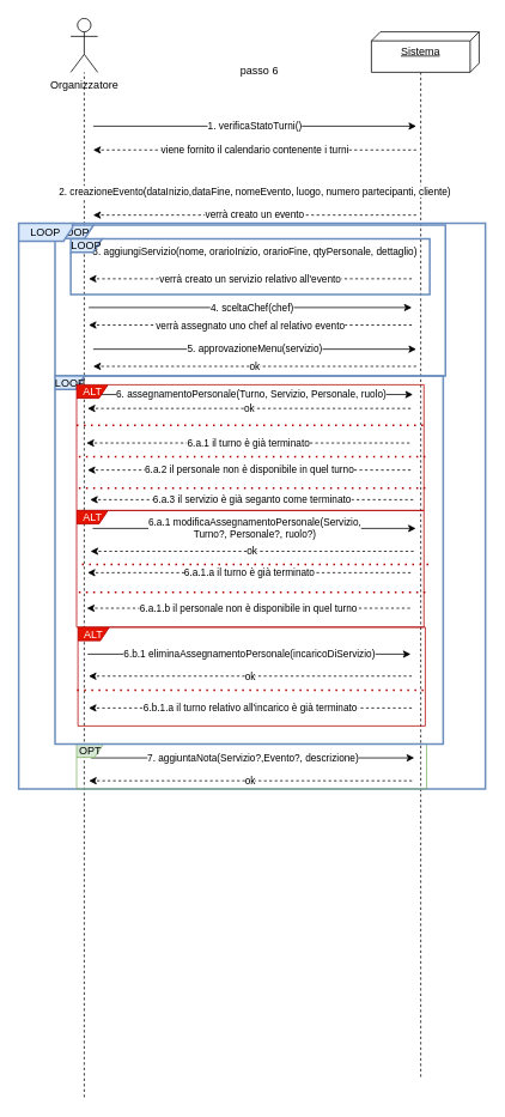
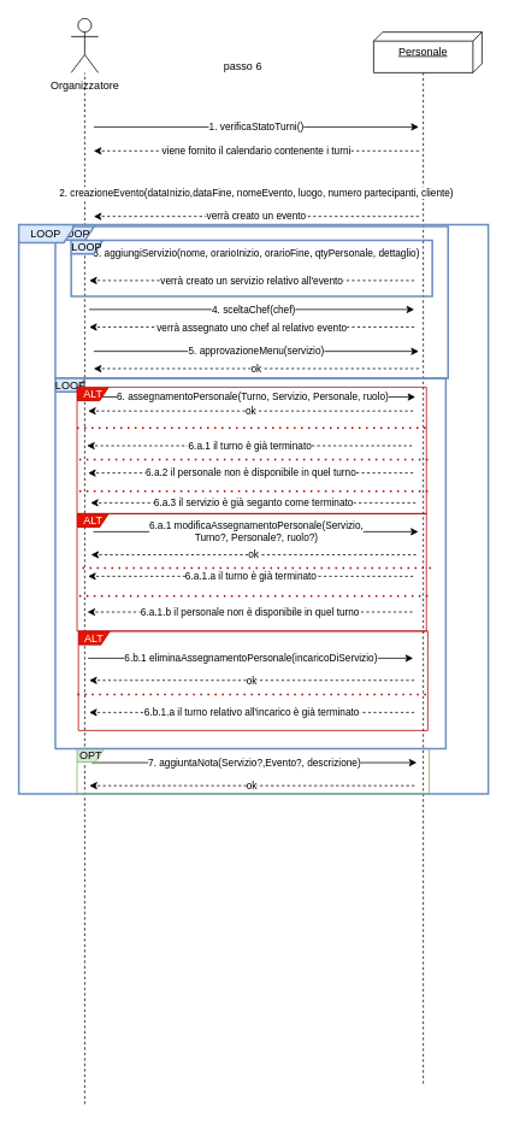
  <mxCell id="0" />
  <mxCell id="1" parent="0" />
  <mxCell id="2" value="Organizzatore" style="shape=umlActor;verticalLabelPosition=bottom;verticalAlign=top;html=1;outlineConnect=0;" parent="1" vertex="1"><mxGeometry x="78" y="20" width="30" height="60" as="geometry" /></mxCell>
  <mxCell id="3" value="" style="endArrow=none;dashed=1;html=1;rounded=0;entryX=0;entryY=0;entryDx=45;entryDy=65;entryPerimeter=0;" parent="1" edge="1"><mxGeometry width="50" height="50" relative="1" as="geometry"><mxPoint x="468" y="1198.87" as="sourcePoint" /><mxPoint x="468" y="80" as="targetPoint" /></mxGeometry></mxCell>
- <mxCell id="4" value="Sistema" style="verticalAlign=top;align=center;spacingTop=8;spacingLeft=2;spacingRight=12;shape=cube;size=10;direction=south;fontStyle=4;html=1;whiteSpace=wrap;" parent="1" vertex="1"><mxGeometry x="413" y="35" width="120" height="45" as="geometry" /></mxCell>
+ <mxCell id="4" value="Personale" style="verticalAlign=top;align=center;spacingTop=8;spacingLeft=2;spacingRight=12;shape=cube;size=10;direction=south;fontStyle=4;html=1;whiteSpace=wrap;" parent="1" vertex="1"><mxGeometry x="413" y="35" width="120" height="45" as="geometry" /></mxCell>
  <mxCell id="5" value="" style="endArrow=none;dashed=1;html=1;rounded=0;" parent="1" edge="1"><mxGeometry width="50" height="50" relative="1" as="geometry"><mxPoint x="93" y="1221.478" as="sourcePoint" /><mxPoint x="93" y="80" as="targetPoint" /></mxGeometry></mxCell>
  <mxCell id="6" value="1. verificaStatoTurni()" style="endArrow=classic;html=1;rounded=0;" parent="1" edge="1"><mxGeometry width="50" height="50" relative="1" as="geometry"><mxPoint x="103" y="140" as="sourcePoint" /><mxPoint x="463" y="140" as="targetPoint" /></mxGeometry></mxCell>
  <mxCell id="7" value="viene fornito il calendario contenente i turni" style="endArrow=classic;html=1;rounded=0;dashed=1;" parent="1" edge="1"><mxGeometry width="50" height="50" relative="1" as="geometry"><mxPoint x="463" y="166.52" as="sourcePoint" /><mxPoint x="103" y="166.52" as="targetPoint" /></mxGeometry></mxCell>
  <mxCell id="8" value="2. creazioneEvento(dataInizio,dataFine, nomeEvento, luogo,&amp;nbsp;numero partecipanti, cliente)" style="endArrow=classic;html=1;rounded=0;" parent="1" edge="1"><mxGeometry width="50" height="50" relative="1" as="geometry"><mxPoint x="103" y="212.53" as="sourcePoint" /><mxPoint x="463" y="212.53" as="targetPoint" /></mxGeometry></mxCell>
  <mxCell id="9" value="verrà creato un evento" style="endArrow=classic;html=1;rounded=0;dashed=1;" parent="1" edge="1"><mxGeometry width="50" height="50" relative="1" as="geometry"><mxPoint x="463" y="239.05" as="sourcePoint" /><mxPoint x="103" y="239.05" as="targetPoint" /></mxGeometry></mxCell>
  <mxCell id="10" value="3. aggiungiServizio(nome, orarioInizio, orarioFine, qtyPersonale, dettaglio)" style="endArrow=classic;html=1;rounded=0;" parent="1" edge="1"><mxGeometry width="50" height="50" relative="1" as="geometry"><mxPoint x="103" y="279.52" as="sourcePoint" /><mxPoint x="463" y="279.52" as="targetPoint" /></mxGeometry></mxCell>
  <mxCell id="11" value="verrà creato un servizio relativo all'evento" style="endArrow=classic;html=1;rounded=0;dashed=1;" parent="1" edge="1"><mxGeometry width="50" height="50" relative="1" as="geometry"><mxPoint x="458" y="310" as="sourcePoint" /><mxPoint x="98" y="310" as="targetPoint" /></mxGeometry></mxCell>
  <mxCell id="12" value="LOOP" style="shape=umlFrame;whiteSpace=wrap;html=1;pointerEvents=0;fillColor=#dae8fc;strokeColor=#6c8ebf;width=35;height=15;strokeWidth=2;" parent="1" vertex="1"><mxGeometry x="78" y="265.5" width="400" height="62" as="geometry" /></mxCell>
  <mxCell id="13" value="4. sceltaChef(chef)" style="endArrow=classic;html=1;rounded=0;" parent="1" edge="1"><mxGeometry x="0.011" width="50" height="50" relative="1" as="geometry"><mxPoint x="98" y="342" as="sourcePoint" /><mxPoint x="458" y="342" as="targetPoint" /><mxPoint as="offset" /></mxGeometry></mxCell>
  <mxCell id="14" value="verrà assegnato uno chef al relativo evento" style="endArrow=classic;html=1;rounded=0;dashed=1;" parent="1" edge="1"><mxGeometry width="50" height="50" relative="1" as="geometry"><mxPoint x="458" y="361.5" as="sourcePoint" /><mxPoint x="98" y="361.5" as="targetPoint" /></mxGeometry></mxCell>
  <mxCell id="15" value="LOOP" style="shape=umlFrame;whiteSpace=wrap;html=1;pointerEvents=0;fillColor=#dae8fc;strokeColor=#6c8ebf;width=43;height=15;strokeWidth=2;" parent="1" vertex="1"><mxGeometry x="60.5" y="250" width="435" height="168" as="geometry" /></mxCell>
  <mxCell id="16" value="6. assegnamentoPersonale(Turno, Servizio, Personale, ruolo)" style="endArrow=classic;html=1;rounded=0;" parent="1" edge="1"><mxGeometry width="50" height="50" relative="1" as="geometry"><mxPoint x="99.25" y="438.91" as="sourcePoint" /><mxPoint x="459.25" y="438.91" as="targetPoint" /><mxPoint as="offset" /></mxGeometry></mxCell>
  <mxCell id="17" value="ok" style="endArrow=classic;html=1;rounded=0;dashed=1;" parent="1" edge="1"><mxGeometry width="50" height="50" relative="1" as="geometry"><mxPoint x="456.75" y="454.39" as="sourcePoint" /><mxPoint x="96.75" y="454.39" as="targetPoint" /></mxGeometry></mxCell>
  <mxCell id="18" value="7. aggiuntaNota(Servizio?,Evento?, descrizione)" style="endArrow=classic;html=1;rounded=0;" parent="1" edge="1"><mxGeometry width="50" height="50" relative="1" as="geometry"><mxPoint x="100.75" y="843.57" as="sourcePoint" /><mxPoint x="460.75" y="843.57" as="targetPoint" /><mxPoint as="offset" /></mxGeometry></mxCell>
  <mxCell id="19" value="ok" style="endArrow=classic;html=1;rounded=0;dashed=1;" parent="1" edge="1"><mxGeometry width="50" height="50" relative="1" as="geometry"><mxPoint x="458.25" y="869.05" as="sourcePoint" /><mxPoint x="98.25" y="869.05" as="targetPoint" /></mxGeometry></mxCell>
  <mxCell id="20" value="LOOP" style="shape=umlFrame;whiteSpace=wrap;html=1;pointerEvents=0;fillColor=#dae8fc;strokeColor=#6c8ebf;width=60;height=20;strokeWidth=2;" parent="1" vertex="1"><mxGeometry x="20" y="248" width="520" height="630" as="geometry" /></mxCell>
  <mxCell id="21" value="OPT" style="shape=umlFrame;whiteSpace=wrap;html=1;pointerEvents=0;fillColor=#d5e8d4;strokeColor=#82b366;width=30;height=15;" parent="1" vertex="1"><mxGeometry x="84.5" y="828" width="390" height="50" as="geometry" /></mxCell>
- <mxCell id="22" value="passo 6" style="text;html=1;align=center;verticalAlign=middle;resizable=0;points=[];autosize=1;strokeColor=none;fillColor=none;" parent="1" vertex="1"><mxGeometry x="253" y="63" width="70" height="30" as="geometry" /></mxCell>
+ <mxCell id="22" value="passo 6" style="text;html=1;align=center;verticalAlign=middle;resizable=0;points=[];autosize=1;strokeColor=none;fillColor=none;" parent="1" vertex="1"><mxGeometry x="233" y="58" width="70" height="30" as="geometry" /></mxCell>
  <mxCell id="23" value="LOOP" style="shape=umlFrame;whiteSpace=wrap;html=1;pointerEvents=0;fillColor=#dae8fc;strokeColor=#6c8ebf;width=33;height=15;strokeWidth=2;" parent="1" vertex="1"><mxGeometry x="60.5" y="418" width="432.5" height="410" as="geometry" /></mxCell>
  <mxCell id="24" value="6.a.1 modificaAssegnamentoPersonale(Servizio,&lt;br&gt;Turno?, Personale?, ruolo?)" style="endArrow=classic;html=1;rounded=0;" parent="1" edge="1"><mxGeometry width="50" height="50" relative="1" as="geometry"><mxPoint x="102.5" y="588" as="sourcePoint" /><mxPoint x="462.5" y="588" as="targetPoint" /><mxPoint as="offset" /></mxGeometry></mxCell>
  <mxCell id="25" value="ok" style="endArrow=classic;html=1;rounded=0;dashed=1;" parent="1" edge="1"><mxGeometry width="50" height="50" relative="1" as="geometry"><mxPoint x="460" y="613.48" as="sourcePoint" /><mxPoint x="100" y="613.48" as="targetPoint" /></mxGeometry></mxCell>
  <mxCell id="26" value="6.a.1 il turno è già terminato" style="endArrow=classic;html=1;rounded=0;dashed=1;" parent="1" edge="1"><mxGeometry width="50" height="50" relative="1" as="geometry"><mxPoint x="455.5" y="492.89" as="sourcePoint" /><mxPoint x="95.5" y="492.89" as="targetPoint" /></mxGeometry></mxCell>
  <mxCell id="27" value="6.a.1.a il turno è già terminato" style="endArrow=classic;html=1;rounded=0;dashed=1;" parent="1" edge="1"><mxGeometry width="50" height="50" relative="1" as="geometry"><mxPoint x="456.75" y="637.33" as="sourcePoint" /><mxPoint x="96.75" y="637.33" as="targetPoint" /></mxGeometry></mxCell>
  <mxCell id="28" value="ALT" style="shape=umlFrame;whiteSpace=wrap;html=1;pointerEvents=0;fillColor=#e51400;strokeColor=#B20000;width=35;height=15;swimlaneFillColor=none;fillStyle=auto;fontColor=#ffffff;" parent="1" vertex="1"><mxGeometry x="84.5" y="428" width="387" height="140" as="geometry" /></mxCell>
  <mxCell id="29" value="" style="endArrow=none;dashed=1;html=1;dashPattern=1 3;strokeWidth=2;rounded=0;exitX=-0.006;exitY=0.613;exitDx=0;exitDy=0;exitPerimeter=0;fillColor=#e51400;strokeColor=#B20000;" parent="1" edge="1"><mxGeometry width="50" height="50" relative="1" as="geometry"><mxPoint x="84.5" y="473" as="sourcePoint" /><mxPoint x="470.5" y="473" as="targetPoint" /></mxGeometry></mxCell>
  <mxCell id="30" value="ALT" style="shape=umlFrame;whiteSpace=wrap;html=1;pointerEvents=0;fillColor=#e51400;strokeColor=#B20000;width=35;height=15;swimlaneFillColor=none;fillStyle=auto;fontColor=#ffffff;" parent="1" vertex="1"><mxGeometry x="84.5" y="568" width="387" height="130" as="geometry" /></mxCell>
  <mxCell id="31" value="" style="endArrow=none;dashed=1;html=1;dashPattern=1 3;strokeWidth=2;rounded=0;exitX=-0.006;exitY=0.613;exitDx=0;exitDy=0;exitPerimeter=0;fillColor=#e51400;strokeColor=#B20000;" parent="1" edge="1"><mxGeometry width="50" height="50" relative="1" as="geometry"><mxPoint x="90.5" y="628" as="sourcePoint" /><mxPoint x="476.5" y="628" as="targetPoint" /></mxGeometry></mxCell>
  <mxCell id="32" value="ALT" style="shape=umlFrame;whiteSpace=wrap;html=1;pointerEvents=0;fillColor=#e51400;strokeColor=#B20000;width=35;height=15;swimlaneFillColor=none;fillStyle=auto;fontColor=#ffffff;" parent="1" vertex="1"><mxGeometry x="86" y="698" width="387" height="110" as="geometry" /></mxCell>
  <mxCell id="33" value="6.b.1 eliminaAssegnamentoPersonale(incaricoDiServizio)" style="endArrow=classic;html=1;rounded=0;" parent="1" edge="1"><mxGeometry width="50" height="50" relative="1" as="geometry"><mxPoint x="96.75" y="728" as="sourcePoint" /><mxPoint x="456.75" y="728" as="targetPoint" /><mxPoint as="offset" /></mxGeometry></mxCell>
  <mxCell id="34" value="ok" style="endArrow=classic;html=1;rounded=0;dashed=1;" parent="1" edge="1"><mxGeometry width="50" height="50" relative="1" as="geometry"><mxPoint x="458" y="752.52" as="sourcePoint" /><mxPoint x="98" y="752.52" as="targetPoint" /></mxGeometry></mxCell>
  <mxCell id="35" value="6.b.1.a il turno relativo all'incarico è già terminato" style="endArrow=classic;html=1;rounded=0;dashed=1;" parent="1" edge="1"><mxGeometry width="50" height="50" relative="1" as="geometry"><mxPoint x="458" y="788" as="sourcePoint" /><mxPoint x="98" y="788" as="targetPoint" /></mxGeometry></mxCell>
  <mxCell id="36" value="" style="endArrow=none;dashed=1;html=1;dashPattern=1 3;strokeWidth=2;rounded=0;exitX=-0.006;exitY=0.613;exitDx=0;exitDy=0;exitPerimeter=0;fillColor=#e51400;strokeColor=#B20000;" parent="1" edge="1"><mxGeometry width="50" height="50" relative="1" as="geometry"><mxPoint x="85" y="768" as="sourcePoint" /><mxPoint x="471" y="768" as="targetPoint" /></mxGeometry></mxCell>
  <mxCell id="37" value="5. approvazioneMenu(servizio)" style="endArrow=classic;html=1;rounded=0;" parent="1" edge="1"><mxGeometry width="50" height="50" relative="1" as="geometry"><mxPoint x="103" y="388.36" as="sourcePoint" /><mxPoint x="463" y="388.36" as="targetPoint" /><mxPoint as="offset" /></mxGeometry></mxCell>
  <mxCell id="38" value="ok" style="endArrow=classic;html=1;rounded=0;dashed=1;" parent="1" edge="1"><mxGeometry width="50" height="50" relative="1" as="geometry"><mxPoint x="463" y="407.5" as="sourcePoint" /><mxPoint x="103" y="407.5" as="targetPoint" /><mxPoint as="offset" /></mxGeometry></mxCell>
  <mxCell id="39" value="6.a.2 il personale non è disponibile in quel turno" style="endArrow=classic;html=1;rounded=0;dashed=1;" parent="1" edge="1"><mxGeometry width="50" height="50" relative="1" as="geometry"><mxPoint x="456.75" y="523" as="sourcePoint" /><mxPoint x="96.75" y="523" as="targetPoint" /></mxGeometry></mxCell>
  <mxCell id="40" value="" style="endArrow=none;dashed=1;html=1;dashPattern=1 3;strokeWidth=2;rounded=0;exitX=-0.006;exitY=0.613;exitDx=0;exitDy=0;exitPerimeter=0;fillColor=#e51400;strokeColor=#B20000;" parent="1" edge="1"><mxGeometry width="50" height="50" relative="1" as="geometry"><mxPoint x="87" y="508" as="sourcePoint" /><mxPoint x="473" y="508" as="targetPoint" /></mxGeometry></mxCell>
  <mxCell id="41" value="6.a.3 il servizio è già seganto come terminato" style="endArrow=classic;html=1;rounded=0;dashed=1;" parent="1" edge="1"><mxGeometry width="50" height="50" relative="1" as="geometry"><mxPoint x="459.5" y="556" as="sourcePoint" /><mxPoint x="99.5" y="556" as="targetPoint" /></mxGeometry></mxCell>
  <mxCell id="42" value="" style="endArrow=none;dashed=1;html=1;dashPattern=1 3;strokeWidth=2;rounded=0;exitX=-0.006;exitY=0.613;exitDx=0;exitDy=0;exitPerimeter=0;fillColor=#e51400;strokeColor=#B20000;" parent="1" edge="1"><mxGeometry width="50" height="50" relative="1" as="geometry"><mxPoint x="87" y="543" as="sourcePoint" /><mxPoint x="473" y="543" as="targetPoint" /></mxGeometry></mxCell>
  <mxCell id="43" value="6.a.1.b il personale non è disponibile in quel turno" style="endArrow=classic;html=1;rounded=0;dashed=1;" parent="1" edge="1"><mxGeometry width="50" height="50" relative="1" as="geometry"><mxPoint x="456" y="676.89" as="sourcePoint" /><mxPoint x="96" y="676.89" as="targetPoint" /></mxGeometry></mxCell>
  <mxCell id="44" value="" style="endArrow=none;dashed=1;html=1;dashPattern=1 3;strokeWidth=2;rounded=0;exitX=-0.006;exitY=0.613;exitDx=0;exitDy=0;exitPerimeter=0;fillColor=#e51400;strokeColor=#B20000;" parent="1" edge="1"><mxGeometry width="50" height="50" relative="1" as="geometry"><mxPoint x="87" y="659.25" as="sourcePoint" /><mxPoint x="473" y="659.25" as="targetPoint" /></mxGeometry></mxCell>
